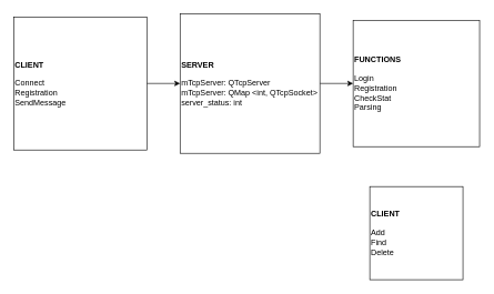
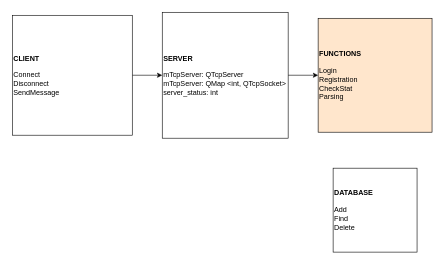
  <mxCell id="0" />
  <mxCell id="1" parent="0" />
  <mxCell id="2" value="" style="edgeStyle=orthogonalEdgeStyle;rounded=0;orthogonalLoop=1;jettySize=auto;html=1;" edge="1" parent="1" source="3" target="7"><mxGeometry relative="1" as="geometry" /></mxCell>
  <mxCell id="3" value="&lt;b&gt;SERVER&lt;/b&gt;&lt;br&gt;&lt;br&gt;mTcpServer: QTcpServer&lt;br&gt;mTcpServer: QMap &amp;lt;int, QTcpSocket&amp;gt;&lt;br&gt;server_status: int" style="whiteSpace=wrap;html=1;aspect=fixed;align=left;strokeColor=default;" vertex="1" parent="1"><mxGeometry x="270" y="20" width="210" height="210" as="geometry" /></mxCell>
  <mxCell id="4" value="" style="edgeStyle=orthogonalEdgeStyle;rounded=0;orthogonalLoop=1;jettySize=auto;html=1;" edge="1" parent="1" source="5" target="3"><mxGeometry relative="1" as="geometry" /></mxCell>
- <mxCell id="5" value="&lt;b&gt;CLIENT&lt;br&gt;&lt;/b&gt;&lt;br&gt;Connect&lt;br&gt;Registration&lt;br&gt;SendMessage" style="whiteSpace=wrap;html=1;aspect=fixed;strokeColor=default;align=left;" vertex="1" parent="1"><mxGeometry x="20" y="25" width="200" height="200" as="geometry" /></mxCell>
- <mxCell id="6" value="&lt;b&gt;CLIENT&lt;/b&gt;&lt;br&gt;&lt;br&gt;Add&lt;br&gt;Find&lt;br&gt;Delete&lt;br&gt;" style="whiteSpace=wrap;html=1;aspect=fixed;strokeColor=default;align=left;" vertex="1" parent="1"><mxGeometry x="555" y="280" width="140" height="140" as="geometry" /></mxCell>
- <mxCell id="7" value="&lt;b&gt;FUNCTIONS&lt;br&gt;&lt;/b&gt;&lt;br&gt;Login&lt;br&gt;Registration&lt;br&gt;CheckStat&lt;br&gt;Parsing" style="whiteSpace=wrap;html=1;aspect=fixed;strokeColor=default;align=left;" vertex="1" parent="1"><mxGeometry x="530" y="30" width="190" height="190" as="geometry" /></mxCell>
+ <mxCell id="5" value="&lt;b&gt;CLIENT&lt;br&gt;&lt;/b&gt;&lt;br&gt;Connect&lt;br&gt;Disconnect&lt;br&gt;SendMessage" style="whiteSpace=wrap;html=1;aspect=fixed;strokeColor=default;align=left;" vertex="1" parent="1"><mxGeometry x="20" y="25" width="200" height="200" as="geometry" /></mxCell>
+ <mxCell id="6" value="&lt;b&gt;DATABASE&lt;/b&gt;&lt;br&gt;&lt;br&gt;Add&lt;br&gt;Find&lt;br&gt;Delete&lt;br&gt;" style="whiteSpace=wrap;html=1;aspect=fixed;strokeColor=default;align=left;" vertex="1" parent="1"><mxGeometry x="555" y="280" width="140" height="140" as="geometry" /></mxCell>
+ <mxCell id="7" value="&lt;b&gt;FUNCTIONS&lt;br&gt;&lt;/b&gt;&lt;br&gt;Login&lt;br&gt;Registration&lt;br&gt;CheckStat&lt;br&gt;Parsing" style="whiteSpace=wrap;html=1;aspect=fixed;strokeColor=default;align=left;fillColor=#ffe6cc;" vertex="1" parent="1"><mxGeometry x="530" y="30" width="190" height="190" as="geometry" /></mxCell>
